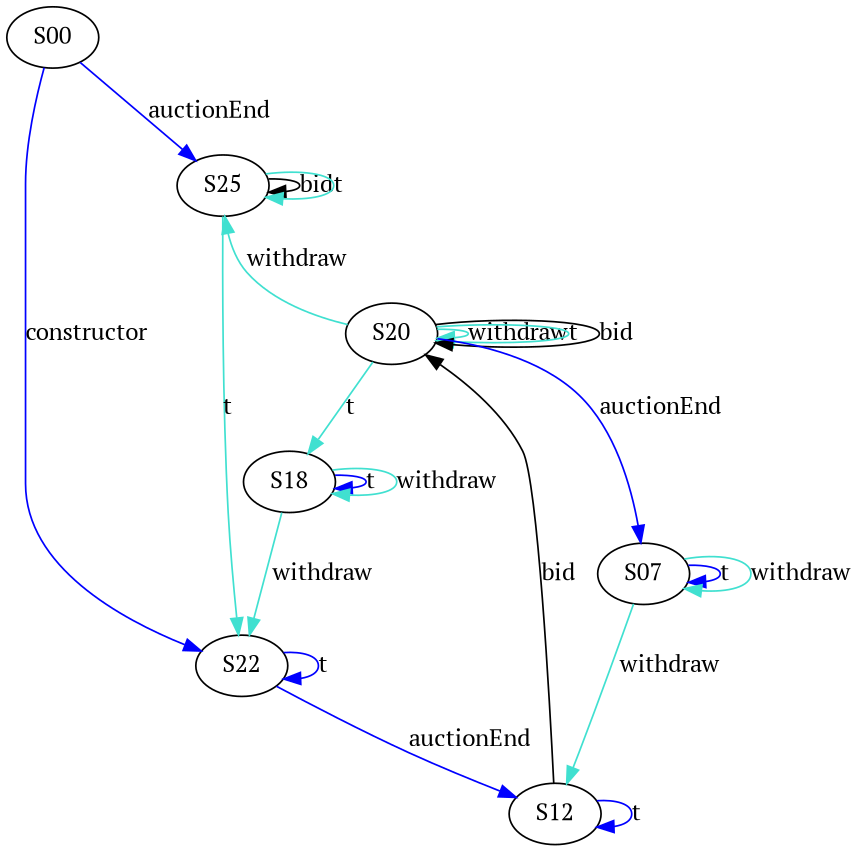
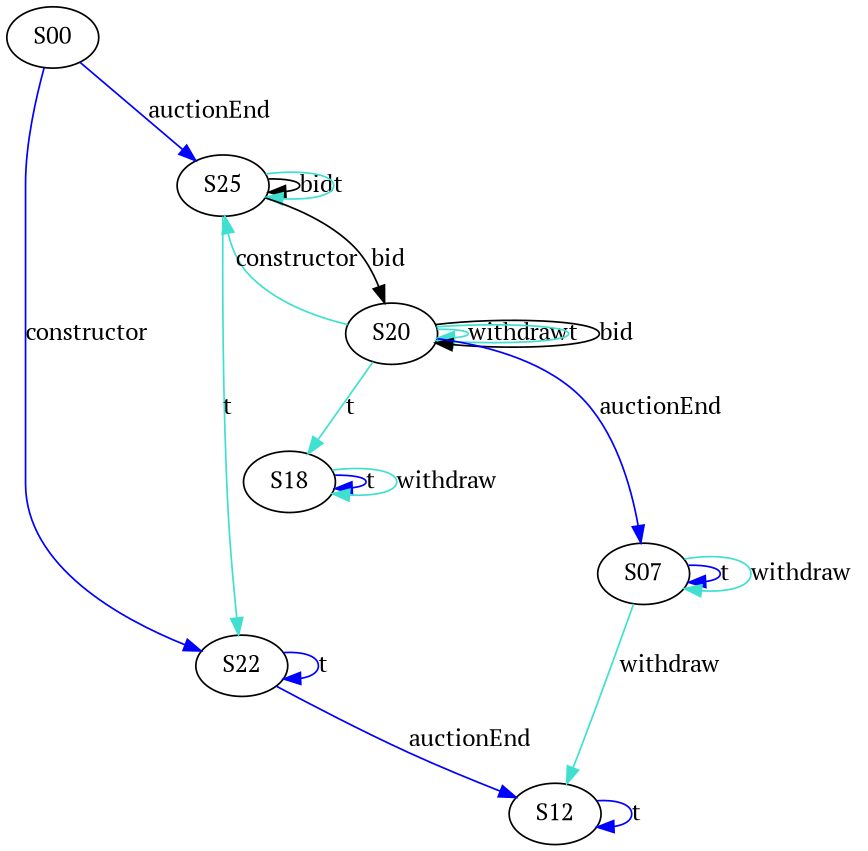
  digraph {
    fontname="PT Serif"
    node [fontname="PT Serif"]
    edge [color=turquoise fontname="PT Serif"]
    S25
    S20
    S22
    S18
    S07
    S12
    S00
    S25 -> S25 [color=black label=bid]
    S25 -> S25 [label=t]
-   S12 -> S20 [color=black label=bid]
+   S25 -> S20 [color=black label=bid]
    S25 -> S22 [label=t]
-   S20 -> S25 [label=withdraw]
+   S20 -> S25 [label=constructor]
    S20 -> S20 [label=withdraw]
    S20 -> S20 [label=t]
    S20 -> S20 [color=black label=bid]
    S20 -> S18 [label=t]
    S20 -> S07 [color=blue label=auctionEnd]
    S22 -> S22 [color=blue label=t]
    S22 -> S12 [color=blue label=auctionEnd]
-   S18 -> S22 [label=withdraw]
    S18 -> S18 [color=blue label=t]
    S18 -> S18 [label=withdraw]
    S07 -> S07 [color=blue label=t]
    S07 -> S07 [label=withdraw]
    S07 -> S12 [label=withdraw]
    S12 -> S12 [color=blue label=t]
    S00 -> S25 [color=blue label=auctionEnd]
    S00 -> S22 [color=blue label=constructor]
  }
